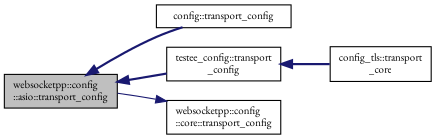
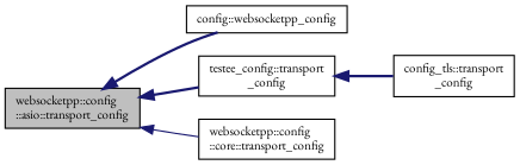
  digraph {
    fontname="EB Garamond"
    rankdir=LR
    node [color=black fillcolor=white fontname="EB Garamond" fontsize=10 shape=record style=filled]
    edge [color=midnightblue dir=back fontname="EB Garamond" fontsize=10 labelfontname=Helvetica labelfontsize=10 style=bold]
    n1 [fillcolor=grey75 fontcolor=black height=0.2 label="websocketpp::config\l::asio::transport_config" width=0.4]
-   n2 [height=0.2 label="config::transport_config" width=0.4]
+   n2 [height=0.2 label="config::websocketpp_config" width=0.4]
    n3 [height=0.2 label="testee_config::transport\l_config" width=0.4]
-   n4 [height=0.2 label="config_tls::transport\l_core" width=0.4]
+   n4 [height=0.2 label="config_tls::transport\l_config" width=0.4]
    n5 [height=0.2 label="websocketpp::config\l::core::transport_config" width=0.4]
    n1 -> n2
    n1 -> n3
    n3 -> n4
-   n5 -> n1 [style=solid]
+   n1 -> n5 [style=solid]
  }
